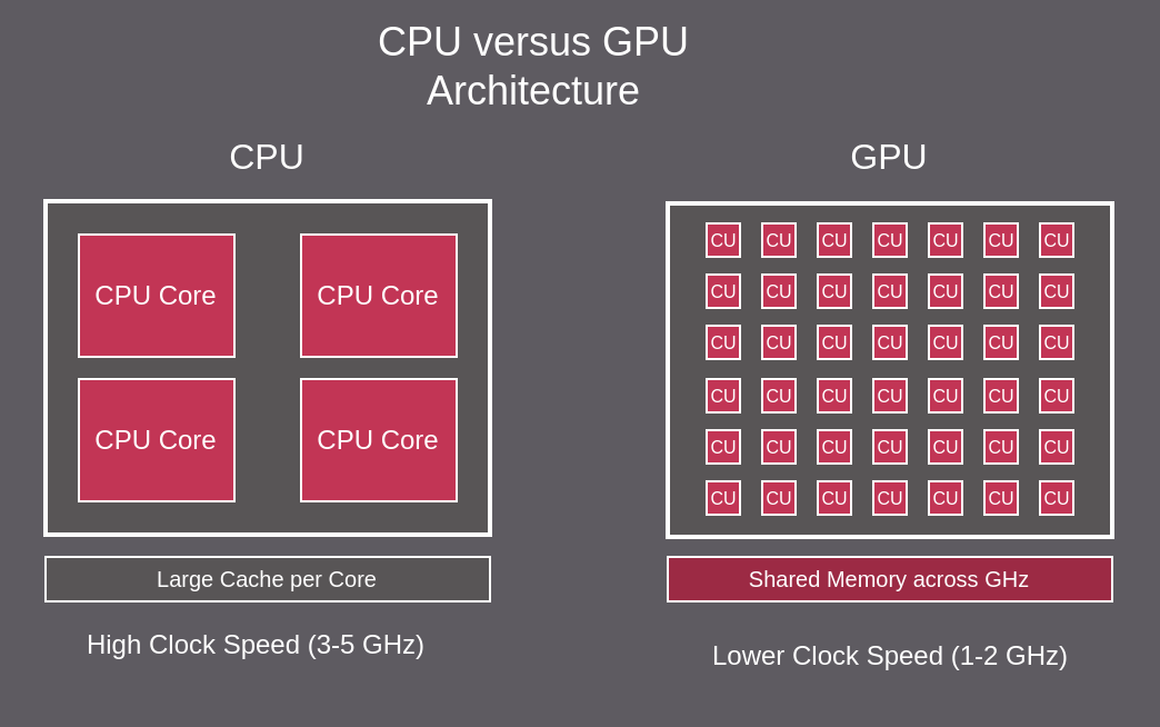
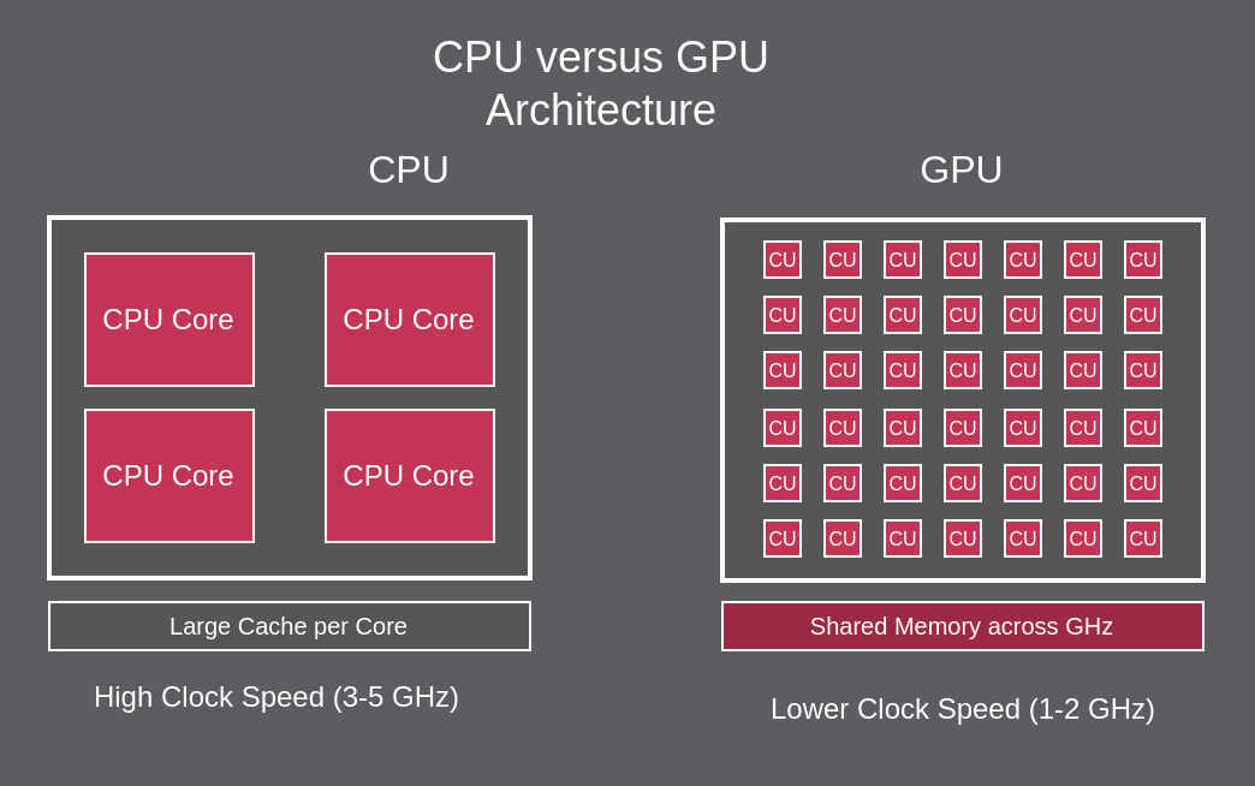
  <mxCell id="0" />
  <mxCell id="1" parent="0" />
- <mxCell id="2" value="CPU versus GPU Architecture" style="text;html=1;strokeColor=none;fillColor=none;align=center;verticalAlign=middle;whiteSpace=wrap;rounded=0;fontSize=18;fontFamily=Arial;fontColor=#FFFFFF;" parent="1" vertex="1"><mxGeometry x="140" y="15" width="200" height="30" as="geometry" /></mxCell>
+ <mxCell id="2" value="CPU versus GPU Architecture" style="text;html=1;strokeColor=none;fillColor=none;align=center;verticalAlign=middle;whiteSpace=wrap;rounded=0;fontSize=18;fontFamily=Arial;fontColor=#FFFFFF;" parent="1" vertex="1"><mxGeometry x="150" y="20" width="200" height="30" as="geometry" /></mxCell>
  <mxCell id="3" value="" style="rounded=0;whiteSpace=wrap;html=1;fillColor=#585556;strokeColor=#FFFFFF;strokeWidth=2;" parent="1" vertex="1"><mxGeometry x="20" y="90" width="200" height="150" as="geometry" /></mxCell>
- <mxCell id="4" value="CPU" style="text;html=1;strokeColor=none;fillColor=none;align=center;verticalAlign=middle;whiteSpace=wrap;rounded=0;fontSize=16;fontFamily=Arial;fontColor=#FFFFFF;" parent="1" vertex="1"><mxGeometry x="95" y="60" width="50" height="20" as="geometry" /></mxCell>
+ <mxCell id="4" value="CPU" style="text;html=1;strokeColor=none;fillColor=none;align=center;verticalAlign=middle;whiteSpace=wrap;rounded=0;fontSize=16;fontFamily=Arial;fontColor=#FFFFFF;" parent="1" vertex="1"><mxGeometry x="145" y="60" width="50" height="20" as="geometry" /></mxCell>
  <mxCell id="5" value="CPU Core" style="rounded=0;whiteSpace=wrap;html=1;fillColor=#C23555;strokeColor=#FFFFFF;fontColor=#FFFFFF;" parent="1" vertex="1"><mxGeometry x="35" y="105" width="70" height="55" as="geometry" /></mxCell>
  <mxCell id="6" value="CPU Core" style="rounded=0;whiteSpace=wrap;html=1;fillColor=#C23555;strokeColor=#FFFFFF;fontColor=#FFFFFF;" parent="1" vertex="1"><mxGeometry x="135" y="105" width="70" height="55" as="geometry" /></mxCell>
  <mxCell id="7" value="CPU Core" style="rounded=0;whiteSpace=wrap;html=1;fillColor=#C23555;strokeColor=#FFFFFF;fontColor=#FFFFFF;" parent="1" vertex="1"><mxGeometry x="35" y="170" width="70" height="55" as="geometry" /></mxCell>
  <mxCell id="8" value="CPU Core" style="rounded=0;whiteSpace=wrap;html=1;fillColor=#C23555;strokeColor=#FFFFFF;fontColor=#FFFFFF;" parent="1" vertex="1"><mxGeometry x="135" y="170" width="70" height="55" as="geometry" /></mxCell>
  <mxCell id="9" value="" style="rounded=0;whiteSpace=wrap;html=1;fillColor=#585556;strokeColor=#FFFFFF;strokeWidth=2;" parent="1" vertex="1"><mxGeometry x="300" y="91" width="200" height="150" as="geometry" /></mxCell>
  <mxCell id="10" value="GPU" style="text;html=1;strokeColor=none;fillColor=none;align=center;verticalAlign=middle;whiteSpace=wrap;rounded=0;fontSize=16;fontFamily=Arial;fontColor=#FFFFFF;" parent="1" vertex="1"><mxGeometry x="375" y="60" width="50" height="20" as="geometry" /></mxCell>
  <mxCell id="11" value="CU" style="rounded=0;whiteSpace=wrap;html=1;fillColor=#C23555;strokeColor=#FFFFFF;fontSize=8;fontColor=#FFFFFF;" parent="1" vertex="1"><mxGeometry x="317.5" y="100" width="15" height="15" as="geometry" /></mxCell>
  <mxCell id="12" value="CU" style="rounded=0;whiteSpace=wrap;html=1;fillColor=#C23555;strokeColor=#FFFFFF;fontSize=8;fontColor=#FFFFFF;" parent="1" vertex="1"><mxGeometry x="342.5" y="100" width="15" height="15" as="geometry" /></mxCell>
  <mxCell id="13" value="CU" style="rounded=0;whiteSpace=wrap;html=1;fillColor=#C23555;strokeColor=#FFFFFF;fontSize=8;fontColor=#FFFFFF;" parent="1" vertex="1"><mxGeometry x="367.5" y="100" width="15" height="15" as="geometry" /></mxCell>
  <mxCell id="14" value="CU" style="rounded=0;whiteSpace=wrap;html=1;fillColor=#C23555;strokeColor=#FFFFFF;fontSize=8;fontColor=#FFFFFF;" parent="1" vertex="1"><mxGeometry x="392.5" y="100" width="15" height="15" as="geometry" /></mxCell>
  <mxCell id="15" value="CU" style="rounded=0;whiteSpace=wrap;html=1;fillColor=#C23555;strokeColor=#FFFFFF;fontSize=8;fontColor=#FFFFFF;" parent="1" vertex="1"><mxGeometry x="417.5" y="100" width="15" height="15" as="geometry" /></mxCell>
  <mxCell id="16" value="CU" style="rounded=0;whiteSpace=wrap;html=1;fillColor=#C23555;strokeColor=#FFFFFF;fontSize=8;fontColor=#FFFFFF;" parent="1" vertex="1"><mxGeometry x="442.5" y="100" width="15" height="15" as="geometry" /></mxCell>
  <mxCell id="17" value="CU" style="rounded=0;whiteSpace=wrap;html=1;fillColor=#C23555;strokeColor=#FFFFFF;fontSize=8;fontColor=#FFFFFF;" parent="1" vertex="1"><mxGeometry x="467.5" y="100" width="15" height="15" as="geometry" /></mxCell>
  <mxCell id="18" value="CU" style="rounded=0;whiteSpace=wrap;html=1;fillColor=#C23555;strokeColor=#FFFFFF;fontSize=8;fontColor=#FFFFFF;" parent="1" vertex="1"><mxGeometry x="317.5" y="123" width="15" height="15" as="geometry" /></mxCell>
  <mxCell id="19" value="CU" style="rounded=0;whiteSpace=wrap;html=1;fillColor=#C23555;strokeColor=#FFFFFF;fontSize=8;fontColor=#FFFFFF;" parent="1" vertex="1"><mxGeometry x="342.5" y="123" width="15" height="15" as="geometry" /></mxCell>
  <mxCell id="20" value="CU" style="rounded=0;whiteSpace=wrap;html=1;fillColor=#C23555;strokeColor=#FFFFFF;fontSize=8;fontColor=#FFFFFF;" parent="1" vertex="1"><mxGeometry x="367.5" y="123" width="15" height="15" as="geometry" /></mxCell>
  <mxCell id="21" value="CU" style="rounded=0;whiteSpace=wrap;html=1;fillColor=#C23555;strokeColor=#FFFFFF;fontSize=8;fontColor=#FFFFFF;" parent="1" vertex="1"><mxGeometry x="392.5" y="123" width="15" height="15" as="geometry" /></mxCell>
  <mxCell id="22" value="CU" style="rounded=0;whiteSpace=wrap;html=1;fillColor=#C23555;strokeColor=#FFFFFF;fontSize=8;fontColor=#FFFFFF;" parent="1" vertex="1"><mxGeometry x="417.5" y="123" width="15" height="15" as="geometry" /></mxCell>
  <mxCell id="23" value="CU" style="rounded=0;whiteSpace=wrap;html=1;fillColor=#C23555;strokeColor=#FFFFFF;fontSize=8;fontColor=#FFFFFF;" parent="1" vertex="1"><mxGeometry x="442.5" y="123" width="15" height="15" as="geometry" /></mxCell>
  <mxCell id="24" value="CU" style="rounded=0;whiteSpace=wrap;html=1;fillColor=#C23555;strokeColor=#FFFFFF;fontSize=8;fontColor=#FFFFFF;" parent="1" vertex="1"><mxGeometry x="467.5" y="123" width="15" height="15" as="geometry" /></mxCell>
  <mxCell id="25" value="CU" style="rounded=0;whiteSpace=wrap;html=1;fillColor=#C23555;strokeColor=#FFFFFF;fontSize=8;fontColor=#FFFFFF;" parent="1" vertex="1"><mxGeometry x="317.5" y="146" width="15" height="15" as="geometry" /></mxCell>
  <mxCell id="26" value="CU" style="rounded=0;whiteSpace=wrap;html=1;fillColor=#C23555;strokeColor=#FFFFFF;fontSize=8;fontColor=#FFFFFF;" parent="1" vertex="1"><mxGeometry x="342.5" y="146" width="15" height="15" as="geometry" /></mxCell>
  <mxCell id="27" value="CU" style="rounded=0;whiteSpace=wrap;html=1;fillColor=#C23555;strokeColor=#FFFFFF;fontSize=8;fontColor=#FFFFFF;" parent="1" vertex="1"><mxGeometry x="367.5" y="146" width="15" height="15" as="geometry" /></mxCell>
  <mxCell id="28" value="CU" style="rounded=0;whiteSpace=wrap;html=1;fillColor=#C23555;strokeColor=#FFFFFF;fontSize=8;fontColor=#FFFFFF;" parent="1" vertex="1"><mxGeometry x="392.5" y="146" width="15" height="15" as="geometry" /></mxCell>
  <mxCell id="29" value="CU" style="rounded=0;whiteSpace=wrap;html=1;fillColor=#C23555;strokeColor=#FFFFFF;fontSize=8;fontColor=#FFFFFF;" parent="1" vertex="1"><mxGeometry x="417.5" y="146" width="15" height="15" as="geometry" /></mxCell>
  <mxCell id="30" value="CU" style="rounded=0;whiteSpace=wrap;html=1;fillColor=#C23555;strokeColor=#FFFFFF;fontSize=8;fontColor=#FFFFFF;" parent="1" vertex="1"><mxGeometry x="442.5" y="146" width="15" height="15" as="geometry" /></mxCell>
  <mxCell id="31" value="CU" style="rounded=0;whiteSpace=wrap;html=1;fillColor=#C23555;strokeColor=#FFFFFF;fontSize=8;fontColor=#FFFFFF;" parent="1" vertex="1"><mxGeometry x="467.5" y="146" width="15" height="15" as="geometry" /></mxCell>
  <mxCell id="32" value="CU" style="rounded=0;whiteSpace=wrap;html=1;fillColor=#C23555;strokeColor=#FFFFFF;fontSize=8;fontColor=#FFFFFF;" parent="1" vertex="1"><mxGeometry x="317.5" y="170" width="15" height="15" as="geometry" /></mxCell>
  <mxCell id="33" value="CU" style="rounded=0;whiteSpace=wrap;html=1;fillColor=#C23555;strokeColor=#FFFFFF;fontSize=8;fontColor=#FFFFFF;" parent="1" vertex="1"><mxGeometry x="342.5" y="170" width="15" height="15" as="geometry" /></mxCell>
  <mxCell id="34" value="CU" style="rounded=0;whiteSpace=wrap;html=1;fillColor=#C23555;strokeColor=#FFFFFF;fontSize=8;fontColor=#FFFFFF;" parent="1" vertex="1"><mxGeometry x="367.5" y="170" width="15" height="15" as="geometry" /></mxCell>
  <mxCell id="35" value="CU" style="rounded=0;whiteSpace=wrap;html=1;fillColor=#C23555;strokeColor=#FFFFFF;fontSize=8;fontColor=#FFFFFF;" parent="1" vertex="1"><mxGeometry x="392.5" y="170" width="15" height="15" as="geometry" /></mxCell>
  <mxCell id="36" value="CU" style="rounded=0;whiteSpace=wrap;html=1;fillColor=#C23555;strokeColor=#FFFFFF;fontSize=8;fontColor=#FFFFFF;" parent="1" vertex="1"><mxGeometry x="417.5" y="170" width="15" height="15" as="geometry" /></mxCell>
  <mxCell id="37" value="CU" style="rounded=0;whiteSpace=wrap;html=1;fillColor=#C23555;strokeColor=#FFFFFF;fontSize=8;fontColor=#FFFFFF;" parent="1" vertex="1"><mxGeometry x="442.5" y="170" width="15" height="15" as="geometry" /></mxCell>
  <mxCell id="38" value="CU" style="rounded=0;whiteSpace=wrap;html=1;fillColor=#C23555;strokeColor=#FFFFFF;fontSize=8;fontColor=#FFFFFF;" parent="1" vertex="1"><mxGeometry x="467.5" y="170" width="15" height="15" as="geometry" /></mxCell>
  <mxCell id="39" value="CU" style="rounded=0;whiteSpace=wrap;html=1;fillColor=#C23555;strokeColor=#FFFFFF;fontSize=8;fontColor=#FFFFFF;" parent="1" vertex="1"><mxGeometry x="317.5" y="193" width="15" height="15" as="geometry" /></mxCell>
  <mxCell id="40" value="CU" style="rounded=0;whiteSpace=wrap;html=1;fillColor=#C23555;strokeColor=#FFFFFF;fontSize=8;fontColor=#FFFFFF;" parent="1" vertex="1"><mxGeometry x="342.5" y="193" width="15" height="15" as="geometry" /></mxCell>
  <mxCell id="41" value="CU" style="rounded=0;whiteSpace=wrap;html=1;fillColor=#C23555;strokeColor=#FFFFFF;fontSize=8;fontColor=#FFFFFF;" parent="1" vertex="1"><mxGeometry x="367.5" y="193" width="15" height="15" as="geometry" /></mxCell>
  <mxCell id="42" value="CU" style="rounded=0;whiteSpace=wrap;html=1;fillColor=#C23555;strokeColor=#FFFFFF;fontSize=8;fontColor=#FFFFFF;" parent="1" vertex="1"><mxGeometry x="392.5" y="193" width="15" height="15" as="geometry" /></mxCell>
  <mxCell id="43" value="CU" style="rounded=0;whiteSpace=wrap;html=1;fillColor=#C23555;strokeColor=#FFFFFF;fontSize=8;fontColor=#FFFFFF;" parent="1" vertex="1"><mxGeometry x="417.5" y="193" width="15" height="15" as="geometry" /></mxCell>
  <mxCell id="44" value="CU" style="rounded=0;whiteSpace=wrap;html=1;fillColor=#C23555;strokeColor=#FFFFFF;fontSize=8;fontColor=#FFFFFF;" parent="1" vertex="1"><mxGeometry x="442.5" y="193" width="15" height="15" as="geometry" /></mxCell>
  <mxCell id="45" value="CU" style="rounded=0;whiteSpace=wrap;html=1;fillColor=#C23555;strokeColor=#FFFFFF;fontSize=8;fontColor=#FFFFFF;" parent="1" vertex="1"><mxGeometry x="467.5" y="193" width="15" height="15" as="geometry" /></mxCell>
  <mxCell id="46" value="CU" style="rounded=0;whiteSpace=wrap;html=1;fillColor=#C23555;strokeColor=#FFFFFF;fontSize=8;fontColor=#FFFFFF;" parent="1" vertex="1"><mxGeometry x="317.5" y="216" width="15" height="15" as="geometry" /></mxCell>
  <mxCell id="47" value="CU" style="rounded=0;whiteSpace=wrap;html=1;fillColor=#C23555;strokeColor=#FFFFFF;fontSize=8;fontColor=#FFFFFF;" parent="1" vertex="1"><mxGeometry x="342.5" y="216" width="15" height="15" as="geometry" /></mxCell>
  <mxCell id="48" value="CU" style="rounded=0;whiteSpace=wrap;html=1;fillColor=#C23555;strokeColor=#FFFFFF;fontSize=8;fontColor=#FFFFFF;" parent="1" vertex="1"><mxGeometry x="367.5" y="216" width="15" height="15" as="geometry" /></mxCell>
  <mxCell id="49" value="CU" style="rounded=0;whiteSpace=wrap;html=1;fillColor=#C23555;strokeColor=#FFFFFF;fontSize=8;fontColor=#FFFFFF;" parent="1" vertex="1"><mxGeometry x="392.5" y="216" width="15" height="15" as="geometry" /></mxCell>
  <mxCell id="50" value="CU" style="rounded=0;whiteSpace=wrap;html=1;fillColor=#C23555;strokeColor=#FFFFFF;fontSize=8;fontColor=#FFFFFF;" parent="1" vertex="1"><mxGeometry x="417.5" y="216" width="15" height="15" as="geometry" /></mxCell>
  <mxCell id="51" value="CU" style="rounded=0;whiteSpace=wrap;html=1;fillColor=#C23555;strokeColor=#FFFFFF;fontSize=8;fontColor=#FFFFFF;" parent="1" vertex="1"><mxGeometry x="442.5" y="216" width="15" height="15" as="geometry" /></mxCell>
  <mxCell id="52" value="CU" style="rounded=0;whiteSpace=wrap;html=1;fillColor=#C23555;strokeColor=#FFFFFF;fontSize=8;fontColor=#FFFFFF;" parent="1" vertex="1"><mxGeometry x="467.5" y="216" width="15" height="15" as="geometry" /></mxCell>
  <mxCell id="53" value="Large Complex Cores" style="text;html=1;strokeColor=none;fillColor=none;align=center;verticalAlign=middle;whiteSpace=wrap;rounded=0;fontSize=12;fontFamily=Arial;fontColor=#FFFFFF;" parent="1" vertex="1"><mxGeometry x="70" y="250" width="150" height="20" as="geometry" /></mxCell>
  <mxCell id="54" value="High Clock Speed (3-5 GHz)" style="text;html=1;strokeColor=none;fillColor=none;align=center;verticalAlign=middle;whiteSpace=wrap;rounded=0;fontSize=12;fontFamily=Arial;fontColor=#FFFFFF;" parent="1" vertex="1"><mxGeometry x="30" y="280" width="170" height="20" as="geometry" /></mxCell>
  <mxCell id="55" value="Many Simple Cores" style="text;html=1;strokeColor=none;fillColor=none;align=center;verticalAlign=middle;whiteSpace=wrap;rounded=0;fontSize=12;fontFamily=Arial;fontColor=#FFFFFF;" parent="1" vertex="1"><mxGeometry x="325" y="250" width="150" height="20" as="geometry" /></mxCell>
  <mxCell id="56" value="Lower Clock Speed (1-2 GHz)" style="text;html=1;strokeColor=none;fillColor=none;align=center;verticalAlign=middle;whiteSpace=wrap;rounded=0;fontSize=12;fontFamily=Arial;fontColor=#FFFFFF;" parent="1" vertex="1"><mxGeometry x="312.5" y="285" width="175" height="20" as="geometry" /></mxCell>
  <mxCell id="57" value="Large Cache per Core" style="rounded=0;whiteSpace=wrap;html=1;fillColor=#585556;strokeColor=#FFFFFF;fontSize=10;fontFamily=Arial;fontColor=#FFFFFF;align=center;" parent="1" vertex="1"><mxGeometry x="20" y="250" width="200" height="20" as="geometry" /></mxCell>
  <mxCell id="58" value="Shared Memory across GHz" style="rounded=0;whiteSpace=wrap;html=1;fillColor=#9C2A44;strokeColor=#FFFFFF;fontSize=10;fontFamily=Arial;fontColor=#FFFFFF;align=center;" parent="1" vertex="1"><mxGeometry x="300" y="250" width="200" height="20" as="geometry" /></mxCell>
